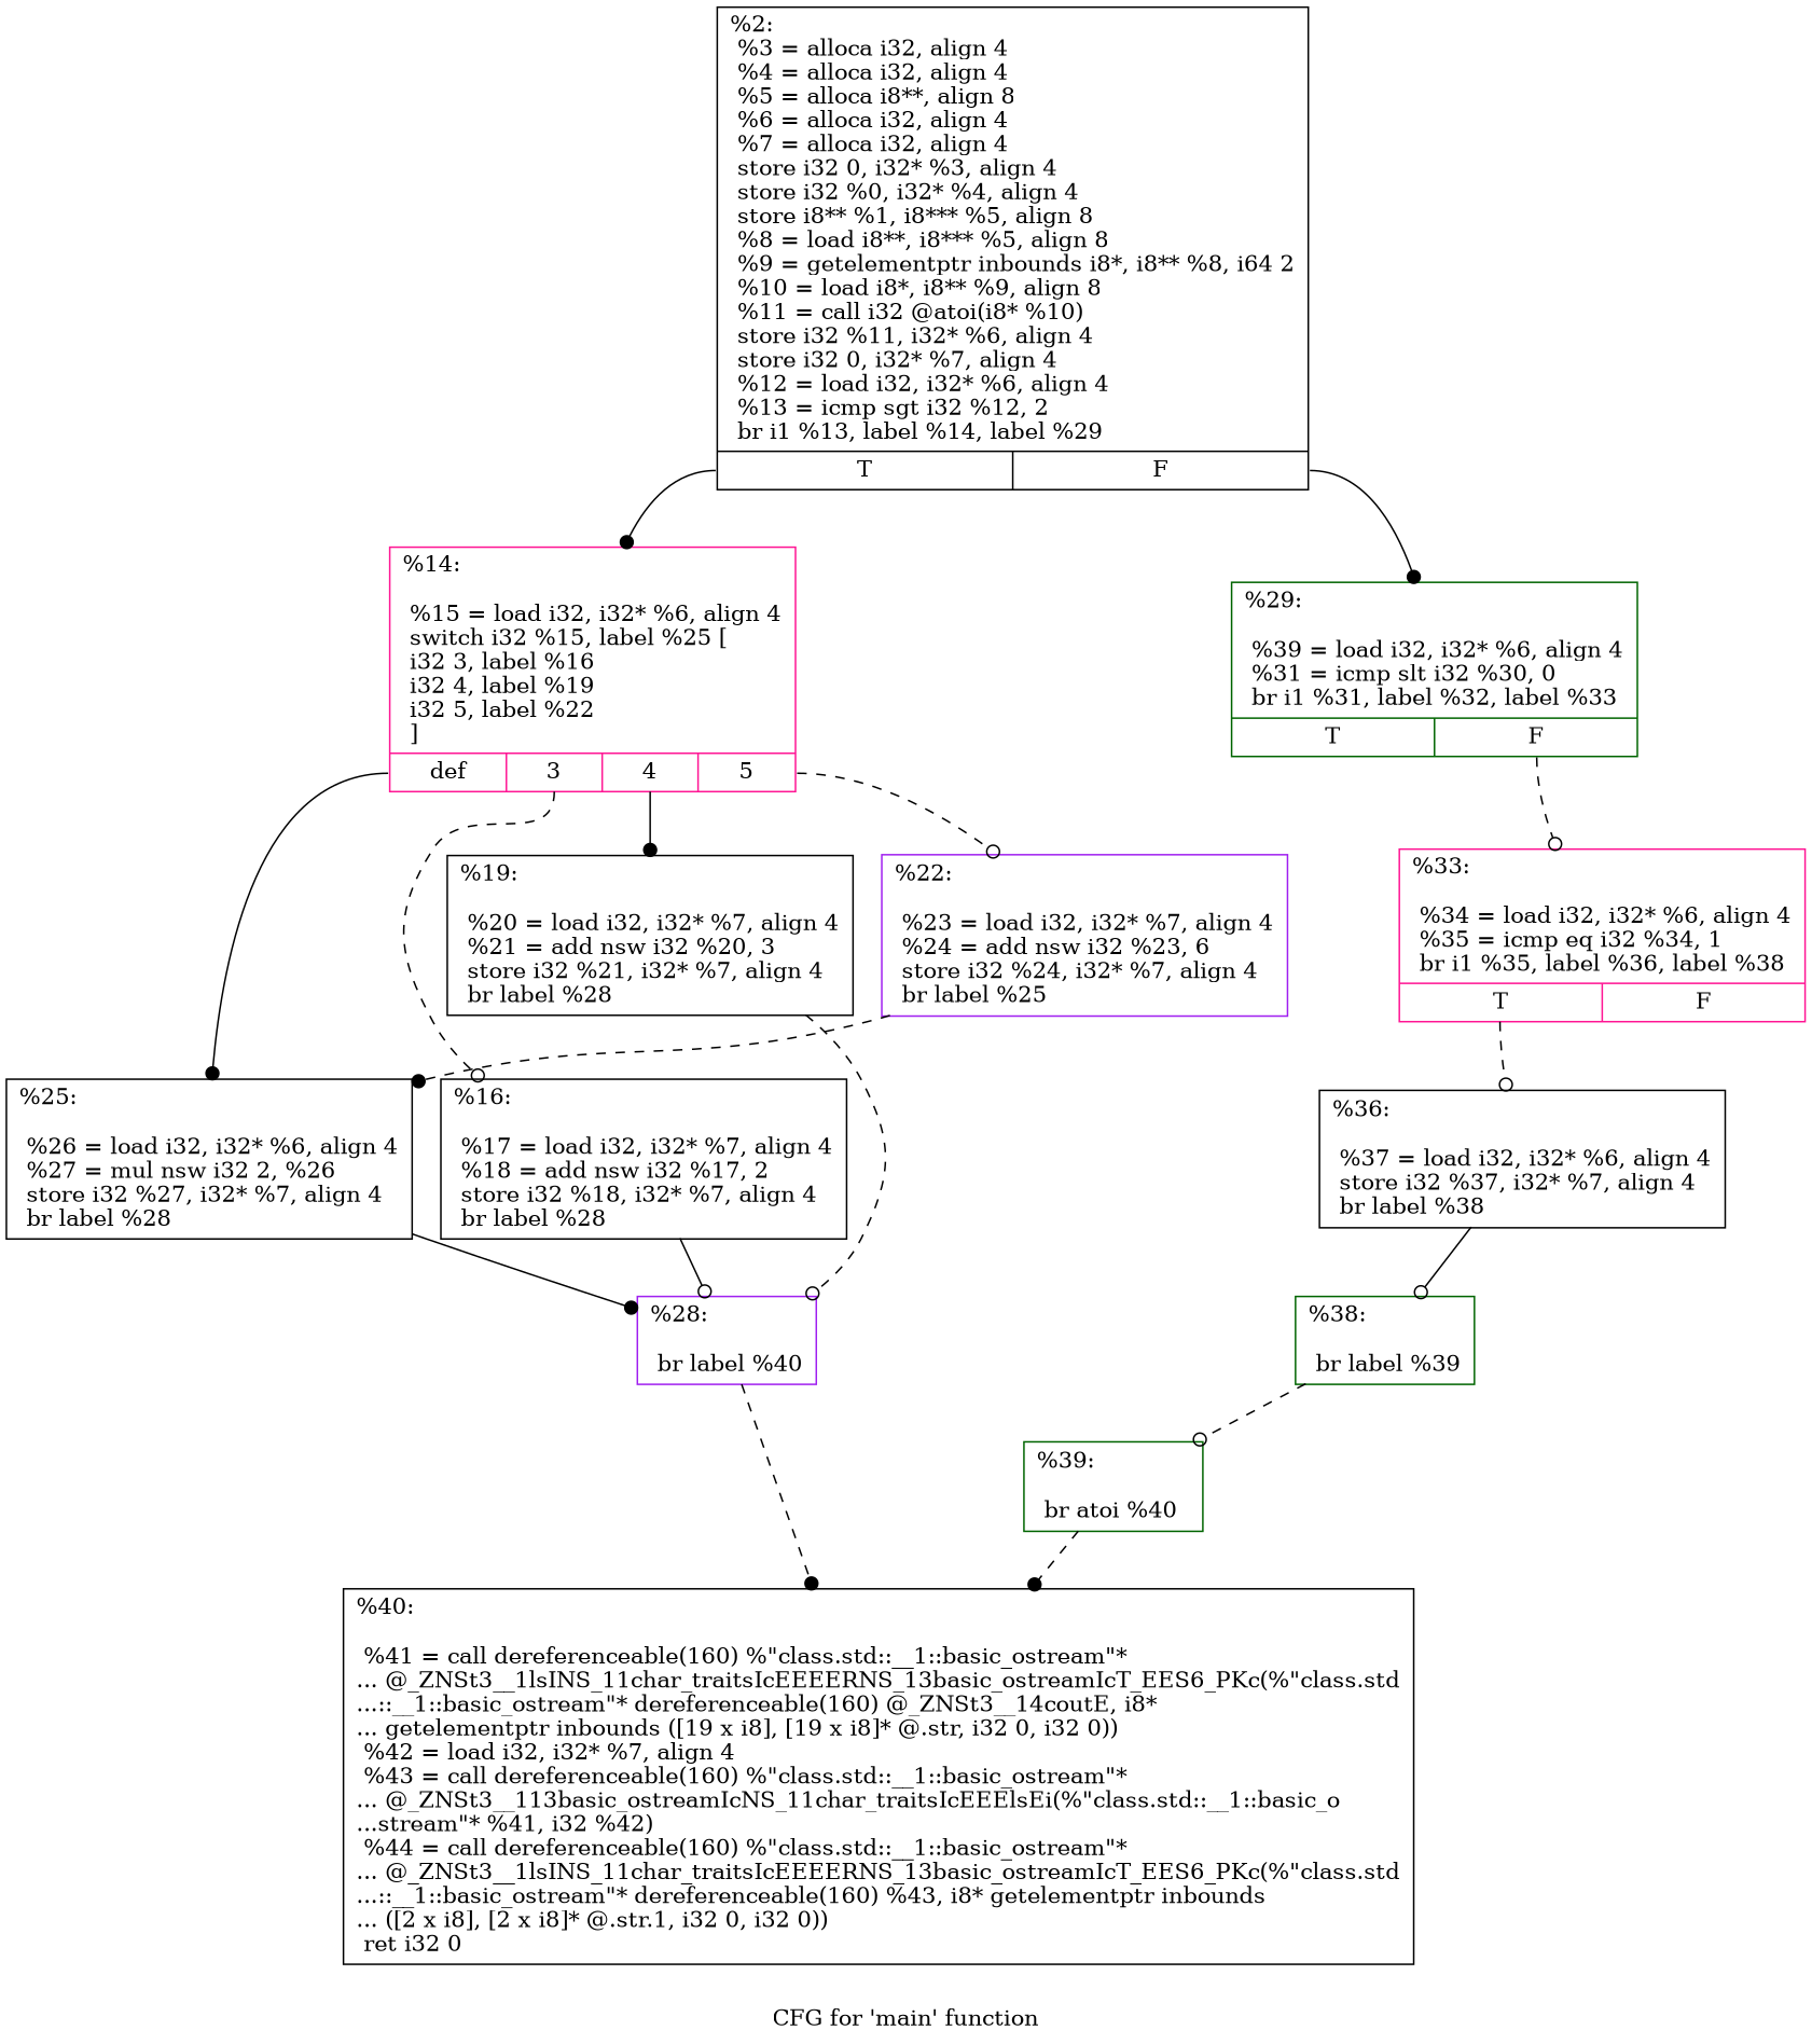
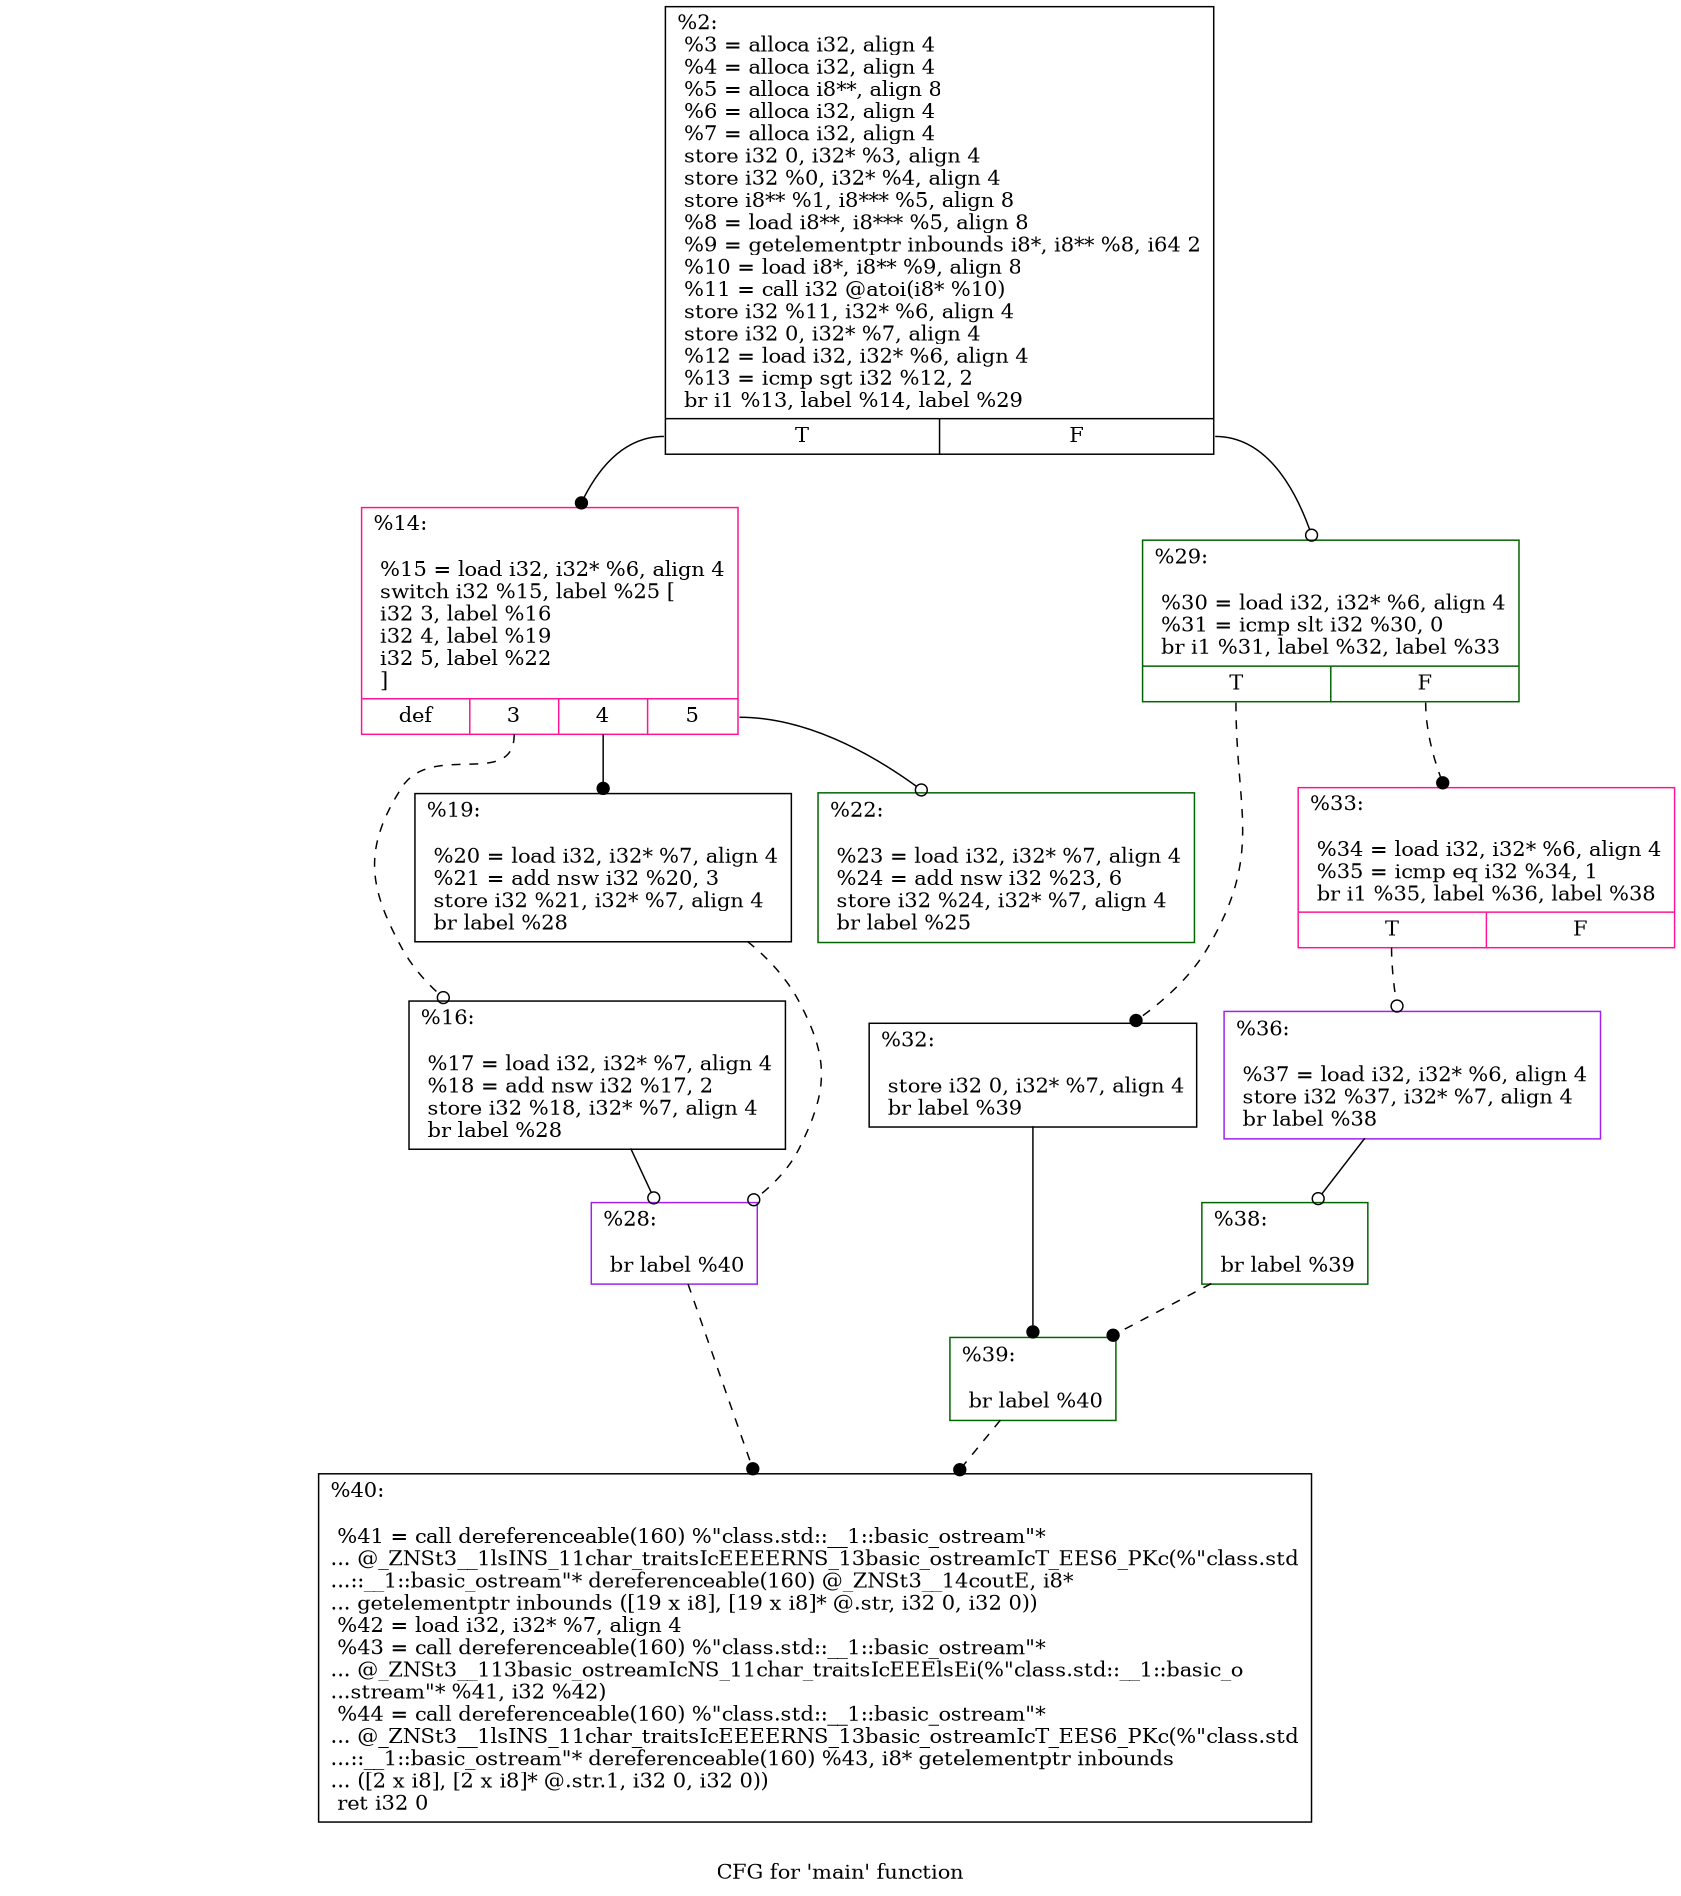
  digraph {
    label="CFG for 'main' function"
    node [color=black shape=record]
    edge [arrowhead=dot style=dashed]
    n1 [label="{%2:\l  %3 = alloca i32, align 4\l  %4 = alloca i32, align 4\l  %5 = alloca i8**, align 8\l  %6 = alloca i32, align 4\l  %7 = alloca i32, align 4\l  store i32 0, i32* %3, align 4\l  store i32 %0, i32* %4, align 4\l  store i8** %1, i8*** %5, align 8\l  %8 = load i8**, i8*** %5, align 8\l  %9 = getelementptr inbounds i8*, i8** %8, i64 2\l  %10 = load i8*, i8** %9, align 8\l  %11 = call i32 @atoi(i8* %10)\l  store i32 %11, i32* %6, align 4\l  store i32 0, i32* %7, align 4\l  %12 = load i32, i32* %6, align 4\l  %13 = icmp sgt i32 %12, 2\l  br i1 %13, label %14, label %29\l|{<s0>T|<s1>F}}"]
    n2 [color=deeppink label="{%14:\l\l  %15 = load i32, i32* %6, align 4\l  switch i32 %15, label %25 [\l    i32 3, label %16\l    i32 4, label %19\l    i32 5, label %22\l  ]\l|{<s0>def|<s1>3|<s2>4|<s3>5}}"]
-   n3 [color=darkgreen label="{%29:\l\l  %39 = load i32, i32* %6, align 4\l  %31 = icmp slt i32 %30, 0\l  br i1 %31, label %32, label %33\l|{<s0>T|<s1>F}}"]
-   n4 [label="{%25:\l\l  %26 = load i32, i32* %6, align 4\l  %27 = mul nsw i32 2, %26\l  store i32 %27, i32* %7, align 4\l  br label %28\l}"]
+   n3 [color=darkgreen label="{%29:\l\l  %30 = load i32, i32* %6, align 4\l  %31 = icmp slt i32 %30, 0\l  br i1 %31, label %32, label %33\l|{<s0>T|<s1>F}}"]
    n5 [label="{%16:\l\l  %17 = load i32, i32* %7, align 4\l  %18 = add nsw i32 %17, 2\l  store i32 %18, i32* %7, align 4\l  br label %28\l}"]
    n6 [label="{%19:\l\l  %20 = load i32, i32* %7, align 4\l  %21 = add nsw i32 %20, 3\l  store i32 %21, i32* %7, align 4\l  br label %28\l}"]
-   n7 [color=purple label="{%22:\l\l  %23 = load i32, i32* %7, align 4\l  %24 = add nsw i32 %23, 6\l  store i32 %24, i32* %7, align 4\l  br label %25\l}"]
+   n7 [color=darkgreen label="{%22:\l\l  %23 = load i32, i32* %7, align 4\l  %24 = add nsw i32 %23, 6\l  store i32 %24, i32* %7, align 4\l  br label %25\l}"]
+   n8 [label="{%32:\l\l  store i32 0, i32* %7, align 4\l  br label %39\l}"]
    n9 [color=deeppink label="{%33:\l\l  %34 = load i32, i32* %6, align 4\l  %35 = icmp eq i32 %34, 1\l  br i1 %35, label %36, label %38\l|{<s0>T|<s1>F}}"]
    n10 [color=purple label="{%28:\l\l  br label %40\l}"]
-   n11 [color=darkgreen label="{%39:\l\l  br atoi %40\l}"]
-   n12 [label="{%36:\l\l  %37 = load i32, i32* %6, align 4\l  store i32 %37, i32* %7, align 4\l  br label %38\l}"]
+   n11 [color=darkgreen label="{%39:\l\l  br label %40\l}"]
+   n12 [color=purple label="{%36:\l\l  %37 = load i32, i32* %6, align 4\l  store i32 %37, i32* %7, align 4\l  br label %38\l}"]
    n13 [label="{%40:\l\l  %41 = call dereferenceable(160) %\"class.std::__1::basic_ostream\"*\l... @_ZNSt3__1lsINS_11char_traitsIcEEEERNS_13basic_ostreamIcT_EES6_PKc(%\"class.std\l...::__1::basic_ostream\"* dereferenceable(160) @_ZNSt3__14coutE, i8*\l... getelementptr inbounds ([19 x i8], [19 x i8]* @.str, i32 0, i32 0))\l  %42 = load i32, i32* %7, align 4\l  %43 = call dereferenceable(160) %\"class.std::__1::basic_ostream\"*\l... @_ZNSt3__113basic_ostreamIcNS_11char_traitsIcEEElsEi(%\"class.std::__1::basic_o\l...stream\"* %41, i32 %42)\l  %44 = call dereferenceable(160) %\"class.std::__1::basic_ostream\"*\l... @_ZNSt3__1lsINS_11char_traitsIcEEEERNS_13basic_ostreamIcT_EES6_PKc(%\"class.std\l...::__1::basic_ostream\"* dereferenceable(160) %43, i8* getelementptr inbounds\l... ([2 x i8], [2 x i8]* @.str.1, i32 0, i32 0))\l  ret i32 0\l}"]
    n14 [color=darkgreen label="{%38:\l\l  br label %39\l}"]
    n1 -> n2 [style=solid tailport=s0]
-   n1 -> n3 [style=solid tailport=s1]
-   n2 -> n4 [style=solid tailport=s0]
+   n1 -> n3 [arrowhead=odot style=solid tailport=s1]
    n2 -> n5 [arrowhead=odot tailport=s1]
    n2 -> n6 [style=solid tailport=s2]
-   n2 -> n7 [arrowhead=odot tailport=s3]
-   n3 -> n9 [arrowhead=odot tailport=s1]
-   n4 -> n10 [style=solid]
+   n2 -> n7 [arrowhead=odot style=solid tailport=s3]
+   n3 -> n8 [tailport=s0]
+   n3 -> n9 [tailport=s1]
    n5 -> n10 [arrowhead=odot style=solid]
    n6 -> n10 [arrowhead=odot]
-   n7 -> n4
+   n8 -> n11 [style=solid]
    n9 -> n12 [arrowhead=odot tailport=s0]
    n10 -> n13
    n11 -> n13
    n12 -> n14 [arrowhead=odot style=solid]
-   n14 -> n11 [arrowhead=odot]
+   n14 -> n11
  }
